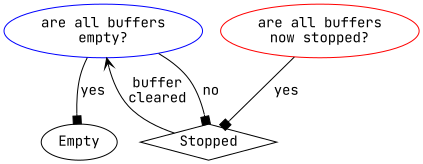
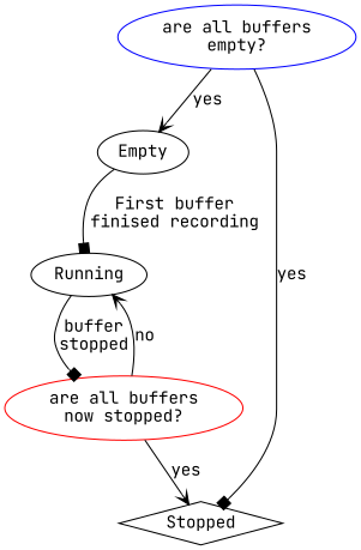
  digraph {
    fontname="JetBrains Mono"
    node [color=black fontname="JetBrains Mono"]
    edge [arrowhead=box fontname="JetBrains Mono"]
    Empty
+   Running
    n3 [color=red label="are all buffers\nnow stopped?" shape=ellipse]
    Stopped [shape=diamond]
    n5 [color=blue label="are all buffers\nempty?" shape=ellipse]
-   n3 -> Stopped [label=yes]
-   Stopped -> n5 [arrowhead=vee label="buffer\ncleared"]
-   n5 -> Empty [label=yes]
-   n5 -> Stopped [label=no]
+   Empty -> Running [label="First buffer\nfinised recording"]
+   Running -> n3 [label="buffer\nstopped"]
+   n3 -> Running [arrowhead=vee label=no]
+   n3 -> Stopped [arrowhead=vee label=yes]
+   n5 -> Empty [arrowhead=vee label=yes]
+   n5 -> Stopped [label=yes]
  }
